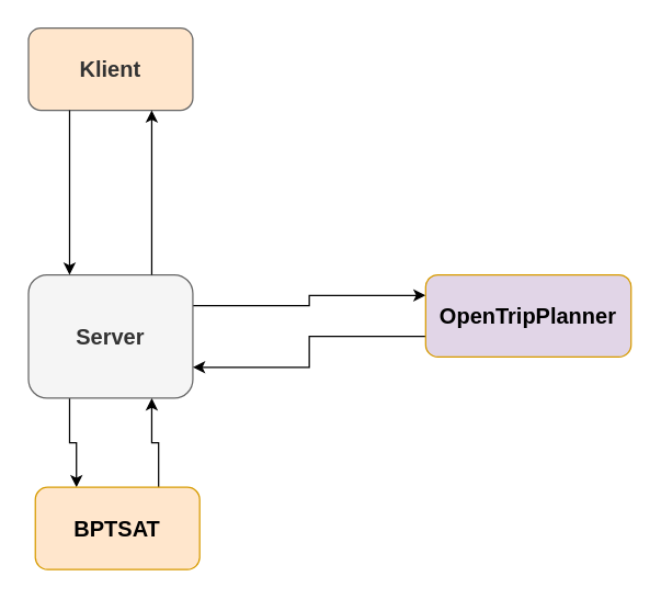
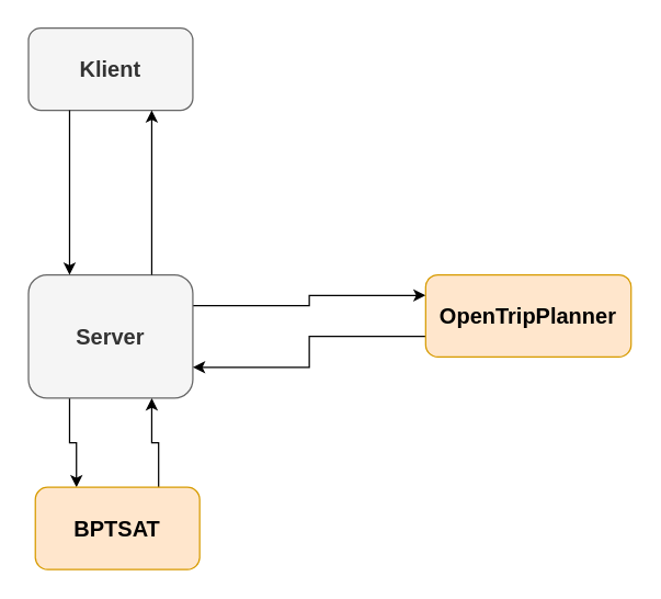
  <mxCell id="0" />
  <mxCell id="1" parent="0" />
- <mxCell id="2" value="&lt;b&gt;&lt;font style=&quot;font-size: 16px;&quot;&gt;Klient&lt;/font&gt;&lt;/b&gt;" style="rounded=1;whiteSpace=wrap;html=1;fillColor=#ffe6cc;fontColor=#333333;strokeColor=#666666;" vertex="1" parent="1"><mxGeometry x="20" y="20" width="120" height="60" as="geometry" /></mxCell>
+ <mxCell id="2" value="&lt;b&gt;&lt;font style=&quot;font-size: 16px;&quot;&gt;Klient&lt;/font&gt;&lt;/b&gt;" style="rounded=1;whiteSpace=wrap;html=1;fillColor=#f5f5f5;fontColor=#333333;strokeColor=#666666;" vertex="1" parent="1"><mxGeometry x="20" y="20" width="120" height="60" as="geometry" /></mxCell>
  <mxCell id="3" style="edgeStyle=orthogonalEdgeStyle;rounded=0;orthogonalLoop=1;jettySize=auto;html=1;exitX=1;exitY=0.25;exitDx=0;exitDy=0;entryX=0;entryY=0.25;entryDx=0;entryDy=0;" edge="1" parent="1" source="5" target="9"><mxGeometry relative="1" as="geometry" /></mxCell>
  <mxCell id="4" style="edgeStyle=orthogonalEdgeStyle;rounded=0;orthogonalLoop=1;jettySize=auto;html=1;exitX=0.25;exitY=1;exitDx=0;exitDy=0;entryX=0.25;entryY=0;entryDx=0;entryDy=0;" edge="1" parent="1" source="5" target="7"><mxGeometry relative="1" as="geometry" /></mxCell>
  <mxCell id="5" value="&lt;font size=&quot;1&quot;&gt;&lt;b style=&quot;font-size: 16px;&quot;&gt;Server&lt;/b&gt;&lt;/font&gt;" style="rounded=1;whiteSpace=wrap;html=1;fillColor=#f5f5f5;fontColor=#333333;strokeColor=#666666;" vertex="1" parent="1"><mxGeometry x="20" y="200" width="120" height="90" as="geometry" /></mxCell>
  <mxCell id="6" style="edgeStyle=orthogonalEdgeStyle;rounded=0;orthogonalLoop=1;jettySize=auto;html=1;exitX=0.75;exitY=0;exitDx=0;exitDy=0;entryX=0.75;entryY=1;entryDx=0;entryDy=0;" edge="1" parent="1" source="7" target="5"><mxGeometry relative="1" as="geometry" /></mxCell>
  <mxCell id="7" value="&lt;font size=&quot;1&quot;&gt;&lt;b style=&quot;font-size: 16px;&quot;&gt;BPTSAT&lt;/b&gt;&lt;/font&gt;" style="rounded=1;whiteSpace=wrap;html=1;fillColor=#ffe6cc;strokeColor=#d79b00;" vertex="1" parent="1"><mxGeometry x="25" y="355" width="120" height="60" as="geometry" /></mxCell>
  <mxCell id="8" style="edgeStyle=orthogonalEdgeStyle;rounded=0;orthogonalLoop=1;jettySize=auto;html=1;exitX=0;exitY=0.75;exitDx=0;exitDy=0;entryX=1;entryY=0.75;entryDx=0;entryDy=0;" edge="1" parent="1" source="9" target="5"><mxGeometry relative="1" as="geometry" /></mxCell>
- <mxCell id="9" value="&lt;font size=&quot;1&quot;&gt;&lt;b style=&quot;font-size: 16px;&quot;&gt;OpenTripPlanner&lt;/b&gt;&lt;/font&gt;" style="rounded=1;whiteSpace=wrap;html=1;fillColor=#e1d5e7;strokeColor=#d79b00;" vertex="1" parent="1"><mxGeometry x="310" y="200" width="150" height="60" as="geometry" /></mxCell>
+ <mxCell id="9" value="&lt;font size=&quot;1&quot;&gt;&lt;b style=&quot;font-size: 16px;&quot;&gt;OpenTripPlanner&lt;/b&gt;&lt;/font&gt;" style="rounded=1;whiteSpace=wrap;html=1;fillColor=#ffe6cc;strokeColor=#d79b00;" vertex="1" parent="1"><mxGeometry x="310" y="200" width="150" height="60" as="geometry" /></mxCell>
  <mxCell id="10" value="" style="endArrow=classic;html=1;rounded=0;entryX=0.25;entryY=0;entryDx=0;entryDy=0;exitX=0.25;exitY=1;exitDx=0;exitDy=0;" edge="1" parent="1" source="2" target="5"><mxGeometry width="50" height="50" relative="1" as="geometry"><mxPoint x="190" y="130" as="sourcePoint" /><mxPoint x="230" y="300" as="targetPoint" /></mxGeometry></mxCell>
  <mxCell id="11" value="" style="endArrow=classic;html=1;rounded=0;entryX=0.75;entryY=1;entryDx=0;entryDy=0;exitX=0.75;exitY=0;exitDx=0;exitDy=0;" edge="1" parent="1" source="5" target="2"><mxGeometry width="50" height="50" relative="1" as="geometry"><mxPoint x="250" y="120" as="sourcePoint" /><mxPoint x="250" y="240" as="targetPoint" /></mxGeometry></mxCell>
